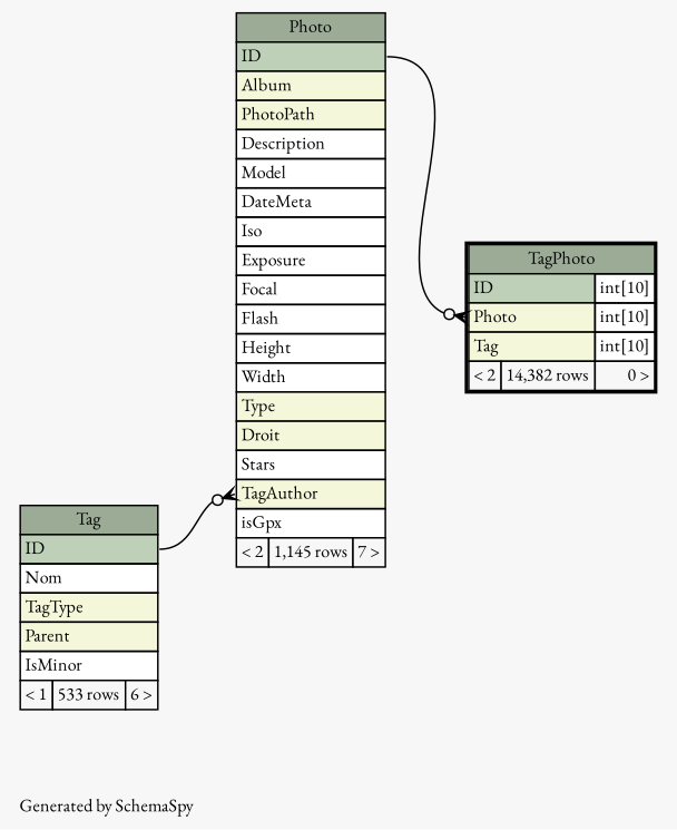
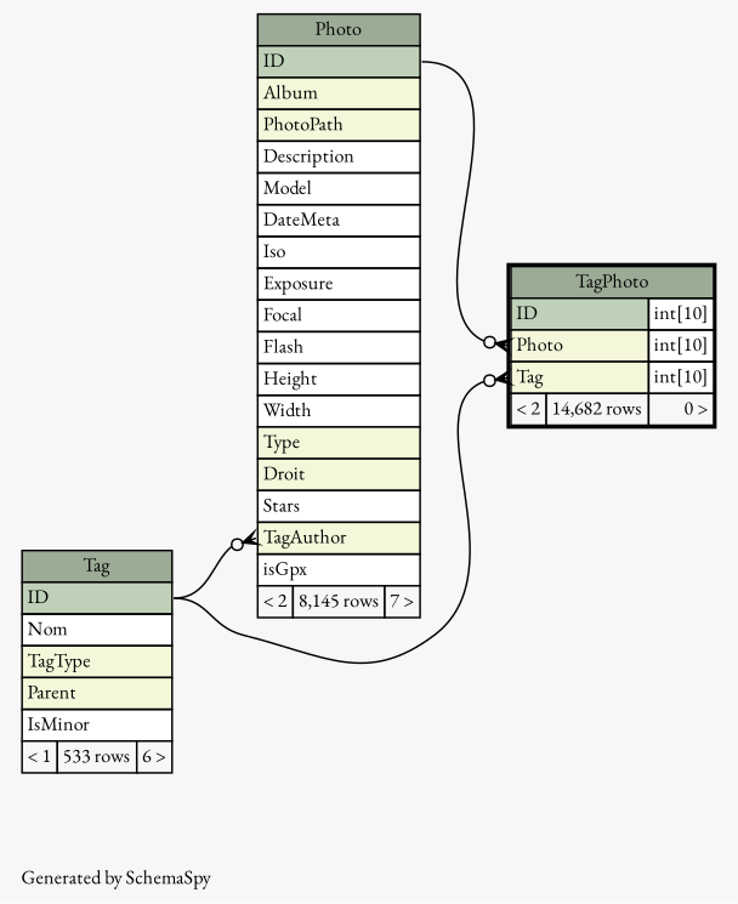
  digraph {
    bgcolor="#f7f7f7"
    fontname="EB Garamond"
    fontsize=11
    label="\nGenerated by SchemaSpy"
    labeljust=l
    nodesep=0.18
    rankdir=RL
    ranksep=0.46
    node [fontname="EB Garamond" fontsize=11 shape=plaintext]
    edge [arrowhead=none arrowsize=0.8 arrowtail=crowodot dir=back fontname="EB Garamond" headport="ID:e"]
-   n1 [label=<     <TABLE BORDER="0" CELLBORDER="1" CELLSPACING="0" BGCOLOR="#ffffff">       <TR><TD COLSPAN="3" BGCOLOR="#9bab96" ALIGN="CENTER">Photo</TD></TR>       <TR><TD PORT="ID" COLSPAN="3" BGCOLOR="#bed1b8" ALIGN="LEFT">ID</TD></TR>       <TR><TD PORT="Album" COLSPAN="3" BGCOLOR="#f4f7da" ALIGN="LEFT">Album</TD></TR>       <TR><TD PORT="PhotoPath" COLSPAN="3" BGCOLOR="#f4f7da" ALIGN="LEFT">PhotoPath</TD></TR>       <TR><TD PORT="Description" COLSPAN="3" ALIGN="LEFT">Description</TD></TR>       <TR><TD PORT="Model" COLSPAN="3" ALIGN="LEFT">Model</TD></TR>       <TR><TD PORT="DateMeta" COLSPAN="3" ALIGN="LEFT">DateMeta</TD></TR>       <TR><TD PORT="Iso" COLSPAN="3" ALIGN="LEFT">Iso</TD></TR>       <TR><TD PORT="Exposure" COLSPAN="3" ALIGN="LEFT">Exposure</TD></TR>       <TR><TD PORT="Focal" COLSPAN="3" ALIGN="LEFT">Focal</TD></TR>       <TR><TD PORT="Flash" COLSPAN="3" ALIGN="LEFT">Flash</TD></TR>       <TR><TD PORT="Height" COLSPAN="3" ALIGN="LEFT">Height</TD></TR>       <TR><TD PORT="Width" COLSPAN="3" ALIGN="LEFT">Width</TD></TR>       <TR><TD PORT="Type" COLSPAN="3" BGCOLOR="#f4f7da" ALIGN="LEFT">Type</TD></TR>       <TR><TD PORT="Droit" COLSPAN="3" BGCOLOR="#f4f7da" ALIGN="LEFT">Droit</TD></TR>       <TR><TD PORT="Stars" COLSPAN="3" ALIGN="LEFT">Stars</TD></TR>       <TR><TD PORT="TagAuthor" COLSPAN="3" BGCOLOR="#f4f7da" ALIGN="LEFT">TagAuthor</TD></TR>       <TR><TD PORT="isGpx" COLSPAN="3" ALIGN="LEFT">isGpx</TD></TR>       <TR><TD ALIGN="LEFT" BGCOLOR="#f7f7f7">&lt; 2</TD><TD ALIGN="RIGHT" BGCOLOR="#f7f7f7">1,145 rows</TD><TD ALIGN="RIGHT" BGCOLOR="#f7f7f7">7 &gt;</TD></TR>     </TABLE>>]
+   n1 [label=<     <TABLE BORDER="0" CELLBORDER="1" CELLSPACING="0" BGCOLOR="#ffffff">       <TR><TD COLSPAN="3" BGCOLOR="#9bab96" ALIGN="CENTER">Photo</TD></TR>       <TR><TD PORT="ID" COLSPAN="3" BGCOLOR="#bed1b8" ALIGN="LEFT">ID</TD></TR>       <TR><TD PORT="Album" COLSPAN="3" BGCOLOR="#f4f7da" ALIGN="LEFT">Album</TD></TR>       <TR><TD PORT="PhotoPath" COLSPAN="3" BGCOLOR="#f4f7da" ALIGN="LEFT">PhotoPath</TD></TR>       <TR><TD PORT="Description" COLSPAN="3" ALIGN="LEFT">Description</TD></TR>       <TR><TD PORT="Model" COLSPAN="3" ALIGN="LEFT">Model</TD></TR>       <TR><TD PORT="DateMeta" COLSPAN="3" ALIGN="LEFT">DateMeta</TD></TR>       <TR><TD PORT="Iso" COLSPAN="3" ALIGN="LEFT">Iso</TD></TR>       <TR><TD PORT="Exposure" COLSPAN="3" ALIGN="LEFT">Exposure</TD></TR>       <TR><TD PORT="Focal" COLSPAN="3" ALIGN="LEFT">Focal</TD></TR>       <TR><TD PORT="Flash" COLSPAN="3" ALIGN="LEFT">Flash</TD></TR>       <TR><TD PORT="Height" COLSPAN="3" ALIGN="LEFT">Height</TD></TR>       <TR><TD PORT="Width" COLSPAN="3" ALIGN="LEFT">Width</TD></TR>       <TR><TD PORT="Type" COLSPAN="3" BGCOLOR="#f4f7da" ALIGN="LEFT">Type</TD></TR>       <TR><TD PORT="Droit" COLSPAN="3" BGCOLOR="#f4f7da" ALIGN="LEFT">Droit</TD></TR>       <TR><TD PORT="Stars" COLSPAN="3" ALIGN="LEFT">Stars</TD></TR>       <TR><TD PORT="TagAuthor" COLSPAN="3" BGCOLOR="#f4f7da" ALIGN="LEFT">TagAuthor</TD></TR>       <TR><TD PORT="isGpx" COLSPAN="3" ALIGN="LEFT">isGpx</TD></TR>       <TR><TD ALIGN="LEFT" BGCOLOR="#f7f7f7">&lt; 2</TD><TD ALIGN="RIGHT" BGCOLOR="#f7f7f7">8,145 rows</TD><TD ALIGN="RIGHT" BGCOLOR="#f7f7f7">7 &gt;</TD></TR>     </TABLE>>]
    n2 [label=<     <TABLE BORDER="0" CELLBORDER="1" CELLSPACING="0" BGCOLOR="#ffffff">       <TR><TD COLSPAN="3" BGCOLOR="#9bab96" ALIGN="CENTER">Tag</TD></TR>       <TR><TD PORT="ID" COLSPAN="3" BGCOLOR="#bed1b8" ALIGN="LEFT">ID</TD></TR>       <TR><TD PORT="Nom" COLSPAN="3" ALIGN="LEFT">Nom</TD></TR>       <TR><TD PORT="TagType" COLSPAN="3" BGCOLOR="#f4f7da" ALIGN="LEFT">TagType</TD></TR>       <TR><TD PORT="Parent" COLSPAN="3" BGCOLOR="#f4f7da" ALIGN="LEFT">Parent</TD></TR>       <TR><TD PORT="IsMinor" COLSPAN="3" ALIGN="LEFT">IsMinor</TD></TR>       <TR><TD ALIGN="LEFT" BGCOLOR="#f7f7f7">&lt; 1</TD><TD ALIGN="RIGHT" BGCOLOR="#f7f7f7">533 rows</TD><TD ALIGN="RIGHT" BGCOLOR="#f7f7f7">6 &gt;</TD></TR>     </TABLE>>]
-   n3 [label=<     <TABLE BORDER="2" CELLBORDER="1" CELLSPACING="0" BGCOLOR="#ffffff">       <TR><TD COLSPAN="3" BGCOLOR="#9bab96" ALIGN="CENTER">TagPhoto</TD></TR>       <TR><TD PORT="ID" COLSPAN="2" BGCOLOR="#bed1b8" ALIGN="LEFT">ID</TD><TD PORT="ID.type" ALIGN="LEFT">int[10]</TD></TR>       <TR><TD PORT="Photo" COLSPAN="2" BGCOLOR="#f4f7da" ALIGN="LEFT">Photo</TD><TD PORT="Photo.type" ALIGN="LEFT">int[10]</TD></TR>       <TR><TD PORT="Tag" COLSPAN="2" BGCOLOR="#f4f7da" ALIGN="LEFT">Tag</TD><TD PORT="Tag.type" ALIGN="LEFT">int[10]</TD></TR>       <TR><TD ALIGN="LEFT" BGCOLOR="#f7f7f7">&lt; 2</TD><TD ALIGN="RIGHT" BGCOLOR="#f7f7f7">14,382 rows</TD><TD ALIGN="RIGHT" BGCOLOR="#f7f7f7">0 &gt;</TD></TR>     </TABLE>>]
+   n3 [label=<     <TABLE BORDER="2" CELLBORDER="1" CELLSPACING="0" BGCOLOR="#ffffff">       <TR><TD COLSPAN="3" BGCOLOR="#9bab96" ALIGN="CENTER">TagPhoto</TD></TR>       <TR><TD PORT="ID" COLSPAN="2" BGCOLOR="#bed1b8" ALIGN="LEFT">ID</TD><TD PORT="ID.type" ALIGN="LEFT">int[10]</TD></TR>       <TR><TD PORT="Photo" COLSPAN="2" BGCOLOR="#f4f7da" ALIGN="LEFT">Photo</TD><TD PORT="Photo.type" ALIGN="LEFT">int[10]</TD></TR>       <TR><TD PORT="Tag" COLSPAN="2" BGCOLOR="#f4f7da" ALIGN="LEFT">Tag</TD><TD PORT="Tag.type" ALIGN="LEFT">int[10]</TD></TR>       <TR><TD ALIGN="LEFT" BGCOLOR="#f7f7f7">&lt; 2</TD><TD ALIGN="RIGHT" BGCOLOR="#f7f7f7">14,682 rows</TD><TD ALIGN="RIGHT" BGCOLOR="#f7f7f7">0 &gt;</TD></TR>     </TABLE>>]
    n1 -> n2 [tailport="TagAuthor:w"]
    n3 -> n1 [tailport="Photo:w"]
+   n3 -> n2 [tailport="Tag:w"]
  }
